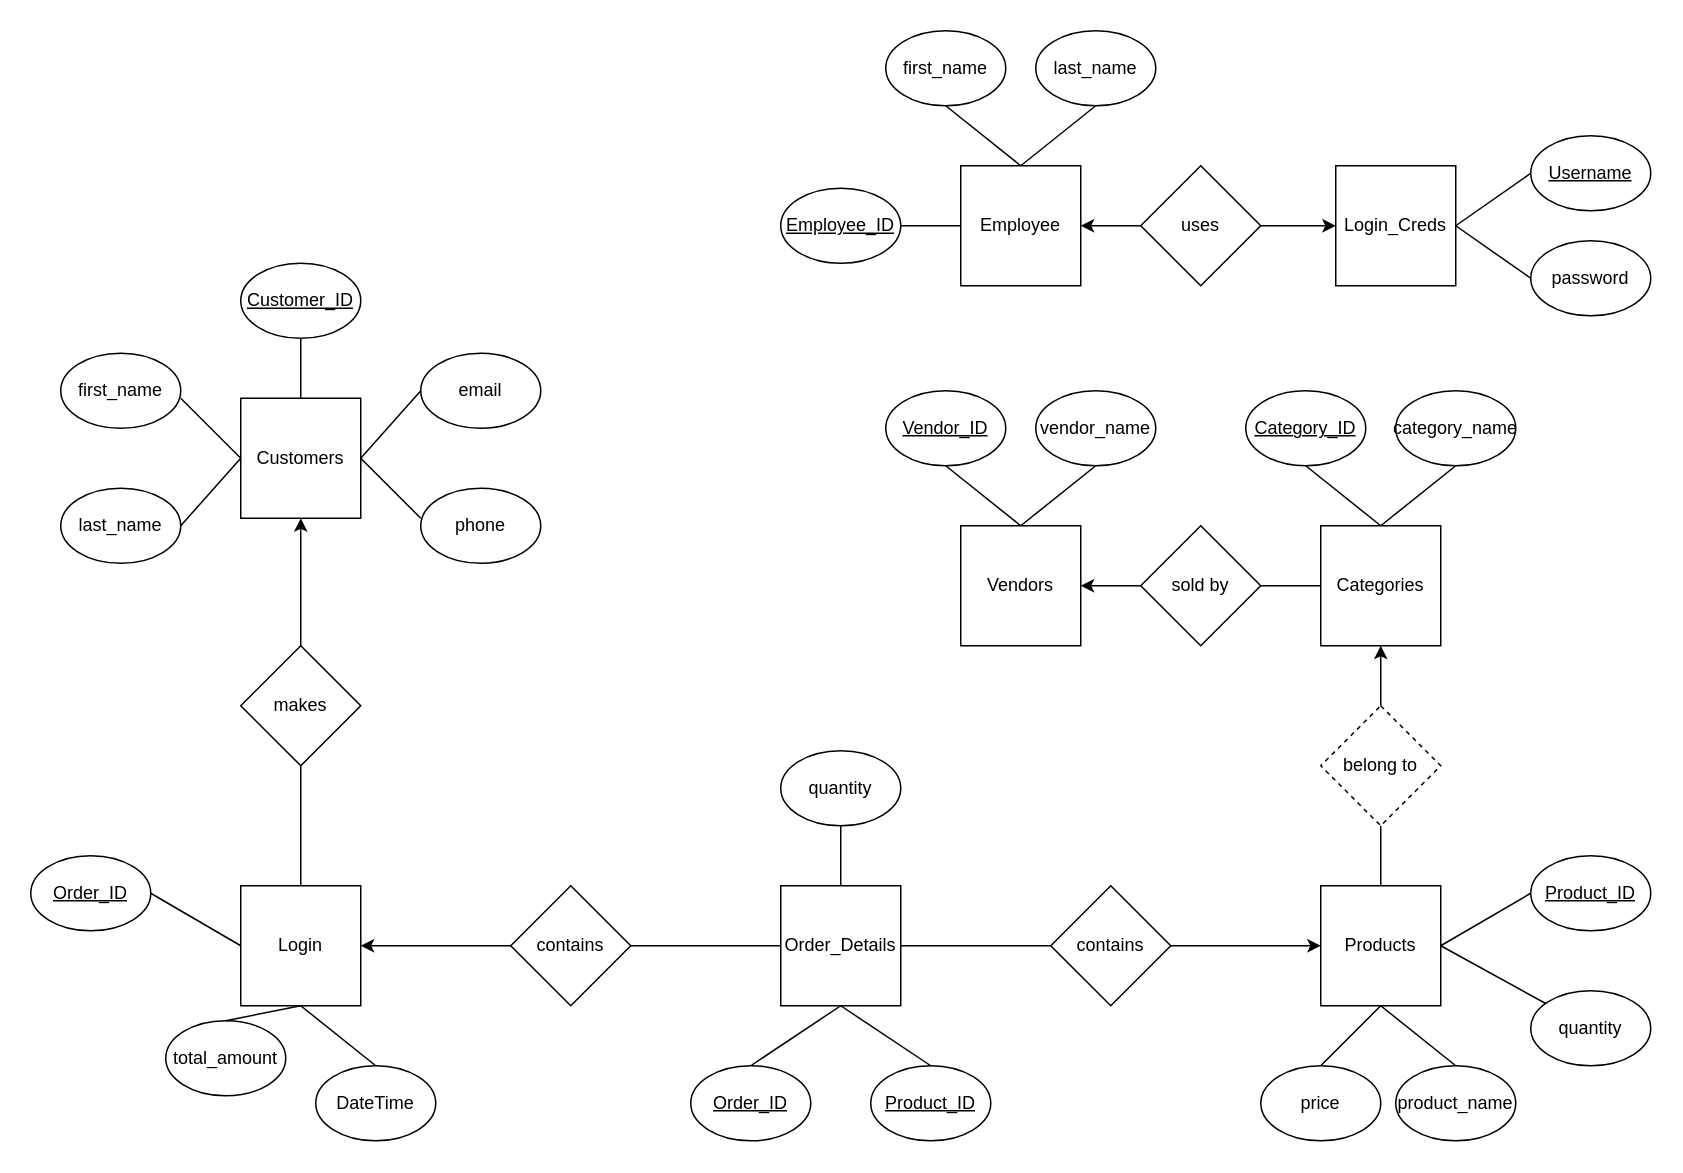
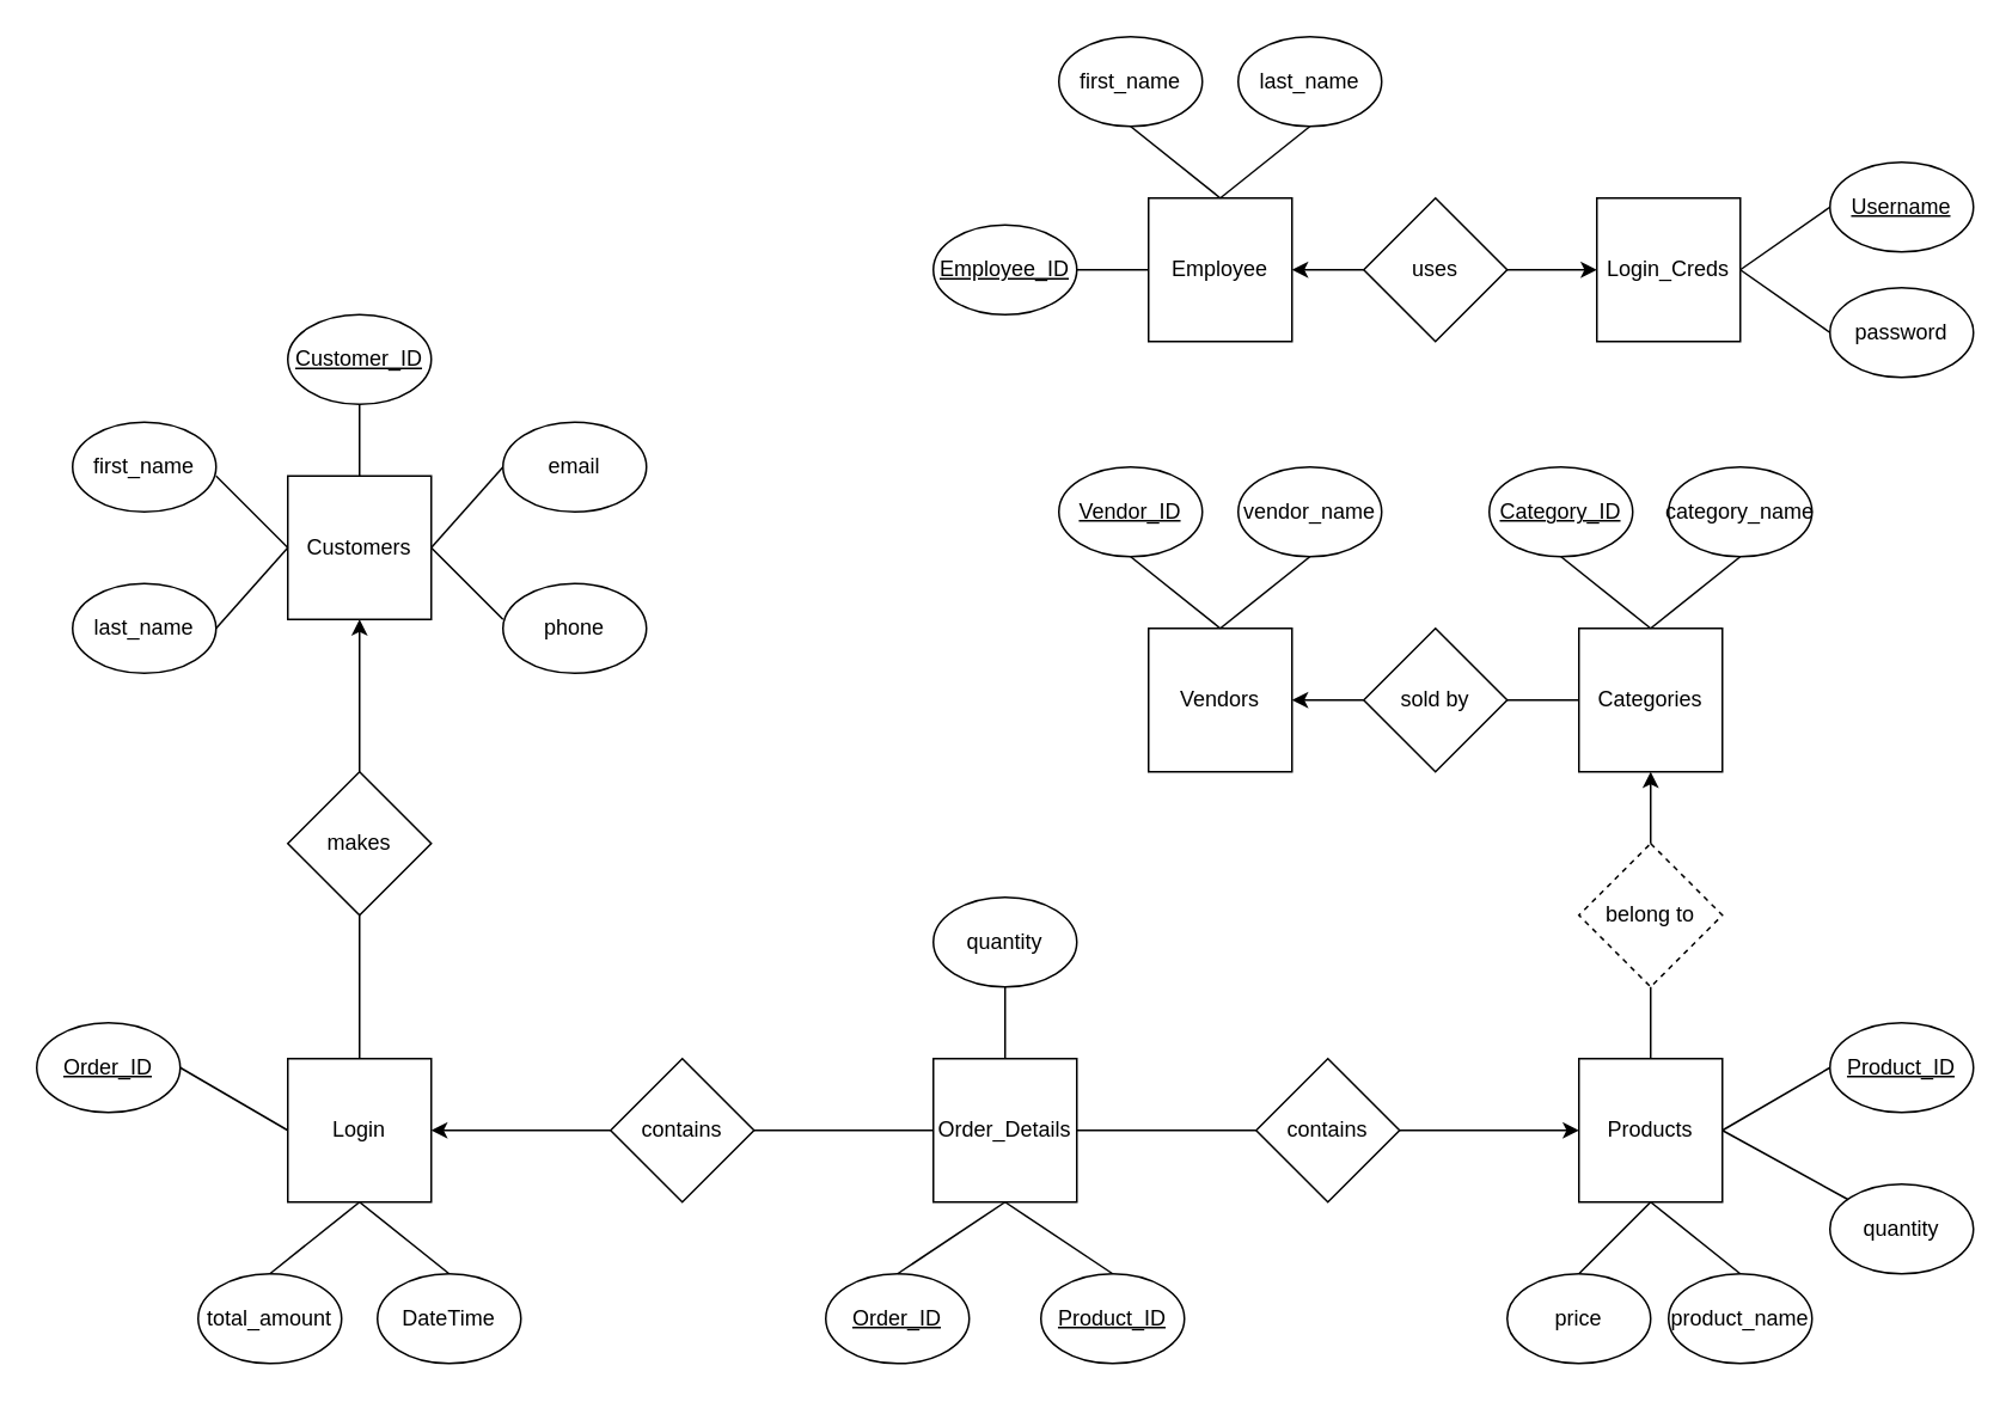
  <mxCell id="0" />
  <mxCell id="1" parent="0" />
  <mxCell id="2" value="Login" style="whiteSpace=wrap;html=1;aspect=fixed;" parent="1" vertex="1"><mxGeometry x="160" y="590" width="80" height="80" as="geometry" /></mxCell>
  <mxCell id="3" value="Products" style="whiteSpace=wrap;html=1;aspect=fixed;" parent="1" vertex="1"><mxGeometry x="880" y="590" width="80" height="80" as="geometry" /></mxCell>
  <mxCell id="4" value="contains" style="rhombus;whiteSpace=wrap;html=1;" parent="1" vertex="1"><mxGeometry x="340" y="590" width="80" height="80" as="geometry" /></mxCell>
  <mxCell id="5" value="belong to" style="rhombus;whiteSpace=wrap;html=1;dashed=1;" parent="1" vertex="1"><mxGeometry x="880" y="470" width="80" height="80" as="geometry" /></mxCell>
  <mxCell id="6" value="" style="endArrow=none;html=1;rounded=0;entryX=0.5;entryY=1;entryDx=0;entryDy=0;exitX=0.5;exitY=0;exitDx=0;exitDy=0;" parent="1" source="3" target="5" edge="1"><mxGeometry width="50" height="50" relative="1" as="geometry"><mxPoint x="915" y="590" as="sourcePoint" /><mxPoint x="965" y="540" as="targetPoint" /></mxGeometry></mxCell>
  <mxCell id="7" value="Categories" style="whiteSpace=wrap;html=1;aspect=fixed;" parent="1" vertex="1"><mxGeometry x="880" y="350" width="80" height="80" as="geometry" /></mxCell>
  <mxCell id="8" value="" style="endArrow=classic;html=1;rounded=0;exitX=0.5;exitY=0;exitDx=0;exitDy=0;entryX=0.5;entryY=1;entryDx=0;entryDy=0;" parent="1" source="5" target="7" edge="1"><mxGeometry width="50" height="50" relative="1" as="geometry"><mxPoint x="635" y="480" as="sourcePoint" /><mxPoint x="685" y="430" as="targetPoint" /></mxGeometry></mxCell>
  <mxCell id="9" value="Vendors" style="whiteSpace=wrap;html=1;aspect=fixed;" parent="1" vertex="1"><mxGeometry x="640" y="350" width="80" height="80" as="geometry" /></mxCell>
  <mxCell id="10" value="sold by" style="rhombus;whiteSpace=wrap;html=1;" parent="1" vertex="1"><mxGeometry x="760" y="350" width="80" height="80" as="geometry" /></mxCell>
  <mxCell id="11" value="" style="endArrow=none;html=1;rounded=0;exitX=1;exitY=0.5;exitDx=0;exitDy=0;" parent="1" source="10" edge="1"><mxGeometry width="50" height="50" relative="1" as="geometry"><mxPoint x="830" y="440" as="sourcePoint" /><mxPoint x="880" y="390" as="targetPoint" /></mxGeometry></mxCell>
  <mxCell id="12" value="" style="endArrow=classic;html=1;rounded=0;entryX=1;entryY=0.5;entryDx=0;entryDy=0;" parent="1" target="9" edge="1"><mxGeometry width="50" height="50" relative="1" as="geometry"><mxPoint x="760" y="390" as="sourcePoint" /><mxPoint x="810" y="340" as="targetPoint" /></mxGeometry></mxCell>
  <mxCell id="13" value="Customers" style="whiteSpace=wrap;html=1;aspect=fixed;" parent="1" vertex="1"><mxGeometry x="160" y="265" width="80" height="80" as="geometry" /></mxCell>
  <mxCell id="14" value="makes" style="rhombus;whiteSpace=wrap;html=1;" parent="1" vertex="1"><mxGeometry x="160" y="430" width="80" height="80" as="geometry" /></mxCell>
  <mxCell id="15" value="" style="endArrow=classic;html=1;rounded=0;exitX=0.5;exitY=0;exitDx=0;exitDy=0;entryX=0.5;entryY=1;entryDx=0;entryDy=0;" parent="1" source="14" edge="1" target="13"><mxGeometry width="50" height="50" relative="1" as="geometry"><mxPoint x="155" y="240" as="sourcePoint" /><mxPoint x="200" y="350" as="targetPoint" /></mxGeometry></mxCell>
  <mxCell id="16" value="Employee" style="whiteSpace=wrap;html=1;aspect=fixed;" parent="1" vertex="1"><mxGeometry x="640" width="80" height="80" as="geometry" y="110" /></mxCell>
  <mxCell id="17" value="" style="endArrow=classic;html=1;rounded=0;entryX=1;entryY=0.5;entryDx=0;entryDy=0;" parent="1" target="16" edge="1"><mxGeometry width="50" height="50" relative="1" as="geometry"><mxPoint x="760" y="150" as="sourcePoint" /><mxPoint x="810" y="100" as="targetPoint" /></mxGeometry></mxCell>
  <mxCell id="18" value="" style="endArrow=classic;html=1;rounded=0;entryX=0;entryY=0.5;entryDx=0;entryDy=0;" parent="1" target="49" edge="1"><mxGeometry width="50" height="50" relative="1" as="geometry"><mxPoint x="840" y="150" as="sourcePoint" /><mxPoint x="880" y="150" as="targetPoint" /></mxGeometry></mxCell>
  <mxCell id="19" value="&lt;u&gt;Customer_ID&lt;/u&gt;" style="ellipse;whiteSpace=wrap;html=1;" parent="1" vertex="1"><mxGeometry x="160" y="175" width="80" height="50" as="geometry" /></mxCell>
  <mxCell id="20" value="&lt;u&gt;Order_ID&lt;/u&gt;" style="ellipse;whiteSpace=wrap;html=1;" parent="1" vertex="1"><mxGeometry x="20" y="570" width="80" height="50" as="geometry" /></mxCell>
  <mxCell id="21" value="first_name" style="ellipse;whiteSpace=wrap;html=1;" parent="1" vertex="1"><mxGeometry y="235" width="80" height="50" as="geometry" x="40" /></mxCell>
  <mxCell id="22" value="&lt;u&gt;Order_ID&lt;/u&gt;" style="ellipse;whiteSpace=wrap;html=1;" parent="1" vertex="1"><mxGeometry x="460" y="710" width="80" height="50" as="geometry" /></mxCell>
  <mxCell id="23" value="&lt;u&gt;Product_ID&lt;/u&gt;" style="ellipse;whiteSpace=wrap;html=1;" parent="1" vertex="1"><mxGeometry x="580" y="710" width="80" height="50" as="geometry" /></mxCell>
  <mxCell id="24" value="last_name" style="ellipse;whiteSpace=wrap;html=1;" parent="1" vertex="1"><mxGeometry y="325" width="80" height="50" as="geometry" x="40" /></mxCell>
  <mxCell id="25" value="" style="endArrow=none;html=1;rounded=0;entryX=0;entryY=0.5;entryDx=0;entryDy=0;" parent="1" target="13" edge="1"><mxGeometry width="50" height="50" relative="1" as="geometry"><mxPoint x="120" y="265" as="sourcePoint" /><mxPoint x="170" y="235" as="targetPoint" /></mxGeometry></mxCell>
  <mxCell id="26" value="" style="endArrow=none;html=1;rounded=0;entryX=0;entryY=0.5;entryDx=0;entryDy=0;exitX=1;exitY=0.5;exitDx=0;exitDy=0;" parent="1" source="24" target="13" edge="1"><mxGeometry width="50" height="50" relative="1" as="geometry"><mxPoint x="120" y="365" as="sourcePoint" /><mxPoint x="170" y="315" as="targetPoint" /></mxGeometry></mxCell>
  <mxCell id="27" value="" style="endArrow=none;html=1;rounded=0;entryX=0.5;entryY=0;entryDx=0;entryDy=0;" parent="1" target="13" edge="1"><mxGeometry width="50" height="50" relative="1" as="geometry"><mxPoint x="200" y="225" as="sourcePoint" /><mxPoint x="250" y="175" as="targetPoint" /></mxGeometry></mxCell>
  <mxCell id="28" value="DateTime" style="ellipse;whiteSpace=wrap;html=1;" parent="1" vertex="1"><mxGeometry x="210" y="710" width="80" height="50" as="geometry" /></mxCell>
  <mxCell id="29" value="quantity" style="ellipse;whiteSpace=wrap;html=1;" parent="1" vertex="1"><mxGeometry x="520" y="500" width="80" height="50" as="geometry" /></mxCell>
  <mxCell id="30" value="vendor_name" style="ellipse;whiteSpace=wrap;html=1;" parent="1" vertex="1"><mxGeometry x="690" y="260" width="80" height="50" as="geometry" /></mxCell>
  <mxCell id="31" value="&lt;u&gt;Vendor_ID&lt;/u&gt;" style="ellipse;whiteSpace=wrap;html=1;" parent="1" vertex="1"><mxGeometry x="590" y="260" width="80" height="50" as="geometry" /></mxCell>
  <mxCell id="32" value="" style="endArrow=none;html=1;rounded=0;exitX=0.5;exitY=0;exitDx=0;exitDy=0;" parent="1" source="9" edge="1"><mxGeometry width="50" height="50" relative="1" as="geometry"><mxPoint x="680" y="360" as="sourcePoint" /><mxPoint x="730" y="310" as="targetPoint" /></mxGeometry></mxCell>
  <mxCell id="33" value="" style="endArrow=none;html=1;rounded=0;exitX=0.5;exitY=0;exitDx=0;exitDy=0;" parent="1" source="9" edge="1"><mxGeometry width="50" height="50" relative="1" as="geometry"><mxPoint x="580" y="360" as="sourcePoint" /><mxPoint x="630" y="310" as="targetPoint" /></mxGeometry></mxCell>
- <mxCell id="34" value="total_amount" style="ellipse;whiteSpace=wrap;html=1;" parent="1" vertex="1"><mxGeometry x="110" y="680" width="80" height="50" as="geometry" /></mxCell>
+ <mxCell id="34" value="total_amount" style="ellipse;whiteSpace=wrap;html=1;" parent="1" vertex="1"><mxGeometry x="110" y="710" width="80" height="50" as="geometry" /></mxCell>
  <mxCell id="35" value="" style="endArrow=none;html=1;rounded=0;entryX=1;entryY=0.5;entryDx=0;entryDy=0;" parent="1" target="20" edge="1"><mxGeometry width="50" height="50" relative="1" as="geometry"><mxPoint x="160" y="630" as="sourcePoint" /><mxPoint x="210" y="580" as="targetPoint" /></mxGeometry></mxCell>
  <mxCell id="36" value="" style="endArrow=none;html=1;rounded=0;exitX=0.5;exitY=0;exitDx=0;exitDy=0;" parent="1" source="34" edge="1"><mxGeometry width="50" height="50" relative="1" as="geometry"><mxPoint x="150" y="720" as="sourcePoint" /><mxPoint x="200" y="670" as="targetPoint" /></mxGeometry></mxCell>
  <mxCell id="37" value="&lt;u&gt;Category_ID&lt;/u&gt;" style="ellipse;whiteSpace=wrap;html=1;" parent="1" vertex="1"><mxGeometry x="830" y="260" width="80" height="50" as="geometry" /></mxCell>
  <mxCell id="38" value="category_name" style="ellipse;whiteSpace=wrap;html=1;" parent="1" vertex="1"><mxGeometry x="930" y="260" width="80" height="50" as="geometry" /></mxCell>
  <mxCell id="39" value="" style="endArrow=none;html=1;rounded=0;entryX=0.5;entryY=1;entryDx=0;entryDy=0;" parent="1" target="37" edge="1"><mxGeometry width="50" height="50" relative="1" as="geometry"><mxPoint x="920" y="350" as="sourcePoint" /><mxPoint x="970" y="300" as="targetPoint" /></mxGeometry></mxCell>
  <mxCell id="40" value="" style="endArrow=none;html=1;rounded=0;entryX=0.5;entryY=1;entryDx=0;entryDy=0;" parent="1" target="38" edge="1"><mxGeometry width="50" height="50" relative="1" as="geometry"><mxPoint x="920" y="350" as="sourcePoint" /><mxPoint x="970" y="300" as="targetPoint" /></mxGeometry></mxCell>
  <mxCell id="41" value="&lt;u&gt;Product_ID&lt;/u&gt;" style="ellipse;whiteSpace=wrap;html=1;" parent="1" vertex="1"><mxGeometry x="1020" y="570" width="80" height="50" as="geometry" /></mxCell>
  <mxCell id="42" value="product_name" style="ellipse;whiteSpace=wrap;html=1;" parent="1" vertex="1"><mxGeometry x="930" y="710" width="80" height="50" as="geometry" /></mxCell>
  <mxCell id="43" value="price" style="ellipse;whiteSpace=wrap;html=1;" parent="1" vertex="1"><mxGeometry x="840" y="710" width="80" height="50" as="geometry" /></mxCell>
  <mxCell id="44" value="quantity" style="ellipse;whiteSpace=wrap;html=1;" parent="1" vertex="1"><mxGeometry x="1020" y="660" width="80" height="50" as="geometry" /></mxCell>
  <mxCell id="45" value="" style="endArrow=none;html=1;rounded=0;entryX=0;entryY=0.5;entryDx=0;entryDy=0;" parent="1" target="41" edge="1"><mxGeometry width="50" height="50" relative="1" as="geometry"><mxPoint x="960" y="630" as="sourcePoint" /><mxPoint x="1010" y="580" as="targetPoint" /></mxGeometry></mxCell>
  <mxCell id="46" value="" style="endArrow=none;html=1;rounded=0;entryX=1;entryY=0.5;entryDx=0;entryDy=0;" parent="1" source="44" edge="1" target="3"><mxGeometry width="50" height="50" relative="1" as="geometry"><mxPoint x="870" y="720" as="sourcePoint" /><mxPoint x="920" y="670" as="targetPoint" /></mxGeometry></mxCell>
  <mxCell id="47" value="" style="endArrow=none;html=1;rounded=0;" parent="1" edge="1"><mxGeometry width="50" height="50" relative="1" as="geometry"><mxPoint x="880" y="710" as="sourcePoint" /><mxPoint x="920" y="670" as="targetPoint" /></mxGeometry></mxCell>
  <mxCell id="48" value="" style="endArrow=none;html=1;rounded=0;entryX=0.5;entryY=0;entryDx=0;entryDy=0;" parent="1" target="42" edge="1"><mxGeometry width="50" height="50" relative="1" as="geometry"><mxPoint x="920" y="670" as="sourcePoint" /><mxPoint x="970" y="620" as="targetPoint" /></mxGeometry></mxCell>
  <mxCell id="49" value="Login_Creds" style="whiteSpace=wrap;html=1;aspect=fixed;" parent="1" vertex="1"><mxGeometry x="890" width="80" height="80" as="geometry" y="110" /></mxCell>
  <mxCell id="50" value="uses" style="rhombus;whiteSpace=wrap;html=1;" parent="1" vertex="1"><mxGeometry x="760" width="80" height="80" as="geometry" y="110" /></mxCell>
  <mxCell id="51" value="first_name" style="ellipse;whiteSpace=wrap;html=1;" parent="1" vertex="1"><mxGeometry x="590" y="20" width="80" height="50" as="geometry" /></mxCell>
  <mxCell id="52" value="last_name" style="ellipse;whiteSpace=wrap;html=1;" parent="1" vertex="1"><mxGeometry x="690" y="20" width="80" height="50" as="geometry" /></mxCell>
  <mxCell id="53" value="" style="endArrow=none;html=1;rounded=0;exitX=0.5;exitY=0;exitDx=0;exitDy=0;" parent="1" source="16" edge="1"><mxGeometry width="50" height="50" relative="1" as="geometry"><mxPoint x="580" y="120" as="sourcePoint" /><mxPoint x="630" y="70" as="targetPoint" /></mxGeometry></mxCell>
  <mxCell id="54" value="" style="endArrow=none;html=1;rounded=0;entryX=0.5;entryY=1;entryDx=0;entryDy=0;" parent="1" target="52" edge="1"><mxGeometry width="50" height="50" relative="1" as="geometry"><mxPoint x="680" as="sourcePoint" y="110" /><mxPoint x="730" y="60" as="targetPoint" /></mxGeometry></mxCell>
  <mxCell id="55" value="&lt;u&gt;Employee_ID&lt;/u&gt;" style="ellipse;whiteSpace=wrap;html=1;" parent="1" vertex="1"><mxGeometry x="520" y="125" width="80" height="50" as="geometry" /></mxCell>
  <mxCell id="56" value="" style="endArrow=none;html=1;rounded=0;entryX=0;entryY=0.5;entryDx=0;entryDy=0;" parent="1" target="16" edge="1"><mxGeometry width="50" height="50" relative="1" as="geometry"><mxPoint x="600" y="150" as="sourcePoint" /><mxPoint x="650" y="100" as="targetPoint" /></mxGeometry></mxCell>
  <mxCell id="57" value="&lt;u&gt;Username&lt;/u&gt;" style="ellipse;whiteSpace=wrap;html=1;" parent="1" vertex="1"><mxGeometry x="1020" y="90" width="80" height="50" as="geometry" /></mxCell>
  <mxCell id="58" value="password" style="ellipse;whiteSpace=wrap;html=1;" parent="1" vertex="1"><mxGeometry x="1020" y="160" width="80" height="50" as="geometry" /></mxCell>
  <mxCell id="59" value="" style="endArrow=none;html=1;rounded=0;entryX=1;entryY=0.5;entryDx=0;entryDy=0;exitX=0;exitY=0.5;exitDx=0;exitDy=0;" parent="1" source="58" target="49" edge="1"><mxGeometry width="50" height="50" relative="1" as="geometry"><mxPoint x="1020" y="180" as="sourcePoint" /><mxPoint x="980" y="150" as="targetPoint" /></mxGeometry></mxCell>
  <mxCell id="60" value="" style="endArrow=none;html=1;rounded=0;entryX=0;entryY=0.5;entryDx=0;entryDy=0;exitX=1;exitY=0.5;exitDx=0;exitDy=0;" parent="1" source="49" target="57" edge="1"><mxGeometry width="50" height="50" relative="1" as="geometry"><mxPoint x="980" y="150" as="sourcePoint" /><mxPoint x="1020" as="targetPoint" y="110" /></mxGeometry></mxCell>
  <mxCell id="61" value="contains" style="rhombus;whiteSpace=wrap;html=1;" parent="1" vertex="1"><mxGeometry x="700" y="590" width="80" height="80" as="geometry" /></mxCell>
  <mxCell id="62" value="Order_Details" style="whiteSpace=wrap;html=1;aspect=fixed;" parent="1" vertex="1"><mxGeometry x="520" y="590" width="80" height="80" as="geometry" /></mxCell>
  <mxCell id="63" value="" style="endArrow=classic;html=1;rounded=0;exitX=0;exitY=0.5;exitDx=0;exitDy=0;" parent="1" source="4" edge="1"><mxGeometry width="50" height="50" relative="1" as="geometry"><mxPoint x="190" y="680" as="sourcePoint" /><mxPoint x="240" y="630" as="targetPoint" /></mxGeometry></mxCell>
  <mxCell id="64" value="" style="endArrow=none;html=1;rounded=0;entryX=0;entryY=0.5;entryDx=0;entryDy=0;" parent="1" target="62" edge="1"><mxGeometry width="50" height="50" relative="1" as="geometry"><mxPoint x="420" y="630" as="sourcePoint" /><mxPoint x="470" y="580" as="targetPoint" /></mxGeometry></mxCell>
  <mxCell id="65" value="" style="endArrow=none;html=1;rounded=0;entryX=0;entryY=0.5;entryDx=0;entryDy=0;" parent="1" target="61" edge="1"><mxGeometry width="50" height="50" relative="1" as="geometry"><mxPoint x="600" y="630" as="sourcePoint" /><mxPoint x="650" y="580" as="targetPoint" /></mxGeometry></mxCell>
  <mxCell id="66" value="" style="endArrow=classic;html=1;rounded=0;entryX=0;entryY=0.5;entryDx=0;entryDy=0;" parent="1" target="3" edge="1"><mxGeometry width="50" height="50" relative="1" as="geometry"><mxPoint x="780" y="630" as="sourcePoint" /><mxPoint x="830" y="580" as="targetPoint" /></mxGeometry></mxCell>
  <mxCell id="67" value="" style="endArrow=none;html=1;rounded=0;exitX=0.5;exitY=0;exitDx=0;exitDy=0;" parent="1" source="22" edge="1"><mxGeometry width="50" height="50" relative="1" as="geometry"><mxPoint x="510" y="720" as="sourcePoint" /><mxPoint x="560" y="670" as="targetPoint" /></mxGeometry></mxCell>
  <mxCell id="68" value="" style="endArrow=none;html=1;rounded=0;entryX=0.5;entryY=0;entryDx=0;entryDy=0;" parent="1" target="23" edge="1"><mxGeometry width="50" height="50" relative="1" as="geometry"><mxPoint x="560" y="670" as="sourcePoint" /><mxPoint x="610" y="620" as="targetPoint" /></mxGeometry></mxCell>
  <mxCell id="69" value="" style="endArrow=none;html=1;rounded=0;exitX=0.5;exitY=0;exitDx=0;exitDy=0;" parent="1" source="28" edge="1"><mxGeometry width="50" height="50" relative="1" as="geometry"><mxPoint x="260" y="710" as="sourcePoint" /><mxPoint x="200" y="670" as="targetPoint" /></mxGeometry></mxCell>
  <mxCell id="70" value="" style="endArrow=none;html=1;rounded=0;exitX=0.5;exitY=0;exitDx=0;exitDy=0;entryX=0.5;entryY=1;entryDx=0;entryDy=0;" parent="1" source="62" edge="1" target="29"><mxGeometry width="50" height="50" relative="1" as="geometry"><mxPoint x="570" y="600" as="sourcePoint" /><mxPoint x="620" y="550" as="targetPoint" /></mxGeometry></mxCell>
  <mxCell id="71" value="" style="endArrow=none;html=1;rounded=0;entryX=0;entryY=0.5;entryDx=0;entryDy=0;" parent="1" target="72" edge="1"><mxGeometry width="50" height="50" relative="1" as="geometry"><mxPoint x="240" y="305" as="sourcePoint" /><mxPoint x="280" y="275" as="targetPoint" /></mxGeometry></mxCell>
  <mxCell id="72" value="email" style="ellipse;whiteSpace=wrap;html=1;" parent="1" vertex="1"><mxGeometry x="280" y="235" width="80" height="50" as="geometry" /></mxCell>
  <mxCell id="73" value="phone" style="ellipse;whiteSpace=wrap;html=1;" parent="1" vertex="1"><mxGeometry x="280" y="325" width="80" height="50" as="geometry" /></mxCell>
  <mxCell id="74" value="" style="endArrow=none;html=1;rounded=0;" parent="1" edge="1"><mxGeometry width="50" height="50" relative="1" as="geometry"><mxPoint x="280" y="345" as="sourcePoint" /><mxPoint x="240" y="305" as="targetPoint" /></mxGeometry></mxCell>
  <mxCell id="75" value="" style="endArrow=none;html=1;rounded=0;exitX=0.5;exitY=0;exitDx=0;exitDy=0;entryX=0.5;entryY=1;entryDx=0;entryDy=0;" edge="1" parent="1" source="2" target="14"><mxGeometry width="50" height="50" relative="1" as="geometry"><mxPoint x="160" y="480" as="sourcePoint" /><mxPoint x="210" y="430" as="targetPoint" /></mxGeometry></mxCell>
